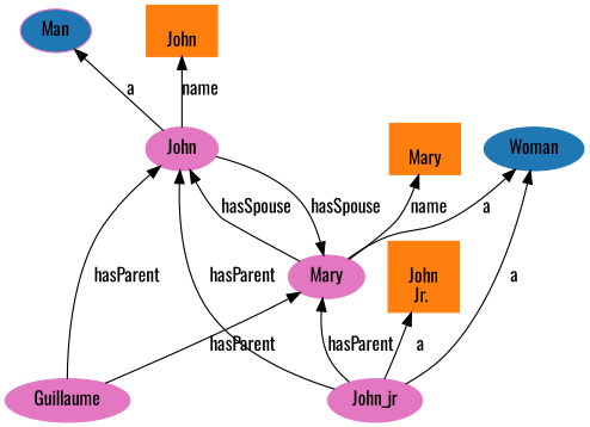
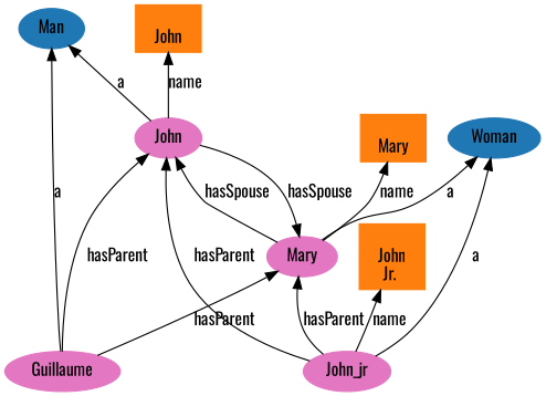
  digraph {
    fontname=Oswald
    rankdir=BT
    node [color="#e377c2" fillcolor="#e377c2" fontname=Oswald style=filled]
    edge [fontname=Oswald]
    n1 [color="#1f77b4" fillcolor="#1f77b4" height=.3 label=Woman]
-   n2 [fillcolor="#1f77b4" height=.3 label=Man]
+   n2 [color="#1f77b4" fillcolor="#1f77b4" height=.3 label=Man]
    n3 [height=.3 label=John]
    n4 [height=.3 label=Mary]
    n5 [color="#ff7f0e" fillcolor="#ff7f0e" height=.3 label="\nJohn" shape=rect]
    n6 [color="#ff7f0e" fillcolor="#ff7f0e" height=.3 label="\nMary" shape=rect]
    n7 [height=.3 label=Guillaume]
    n8 [height=.3 label=John_jr]
    n9 [color="#ff7f0e" fillcolor="#ff7f0e" height=.3 label="\nJohn\nJr. " shape=rect]
    n3 -> n2 [label=a]
    n3 -> n4 [label=hasSpouse]
    n3 -> n5 [label=name]
    n4 -> n1 [label=a]
    n4 -> n3 [label=hasSpouse]
    n4 -> n6 [label=name]
+   n7 -> n2 [label=a]
    n7 -> n3 [label=hasParent]
    n7 -> n4 [label=hasParent]
    n8 -> n1 [label=a]
    n8 -> n3 [label=hasParent]
    n8 -> n4 [label=hasParent]
-   n8 -> n9 [label=a]
+   n8 -> n9 [label=name]
  }
